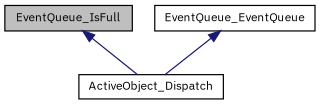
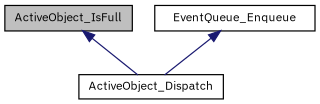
  digraph {
    fontname="IBM Plex Sans"
    rankdir=TB
    node [color=black fillcolor=white fontname="IBM Plex Sans" fontsize=10 shape=record style=filled]
    edge [color=midnightblue dir=back fontname="IBM Plex Sans" fontsize=10 labelfontname=Helvetica labelfontsize=10 style=solid]
-   n1 [fillcolor=grey75 fontcolor=black height=0.2 label=EventQueue_IsFull width=0.4]
+   n1 [fillcolor=grey75 fontcolor=black height=0.2 label=ActiveObject_IsFull width=0.4]
    n2 [height=0.2 label=ActiveObject_Dispatch width=0.4]
-   n3 [height=0.2 label=EventQueue_EventQueue width=0.4]
+   n3 [height=0.2 label=EventQueue_Enqueue width=0.4]
    n1 -> n2
    n3 -> n2
  }
